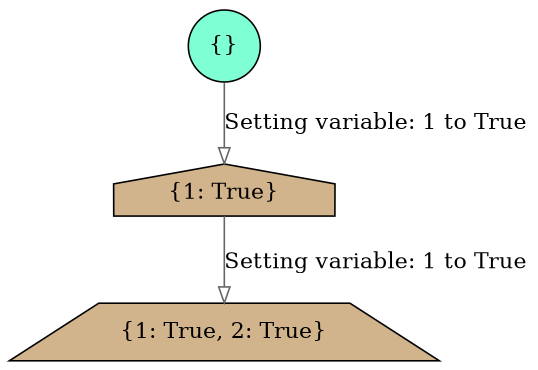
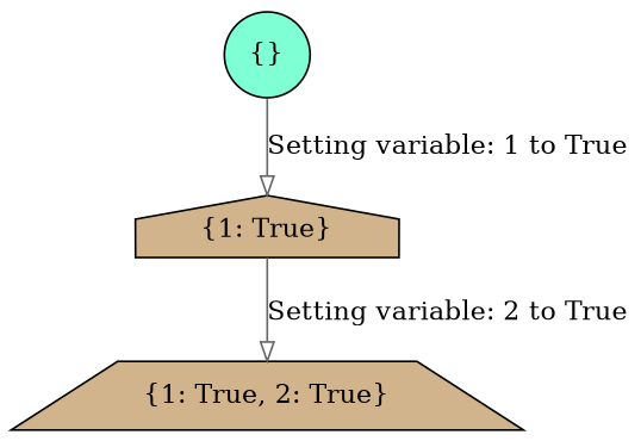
  digraph {
    spline=line
    node [style=filled fillcolor=tan]
    edge [color=gray40 arrowhead=onormal]
    "{}" [fillcolor=aquamarine shape=circle]
    "{1: True}" [shape=house]
    "{1: True, 2: True}" [shape=trapezium]
    "{}" -> "{1: True}" [label="Setting variable: 1 to True"]
-   "{1: True}" -> "{1: True, 2: True}" [label="Setting variable: 1 to True"]
+   "{1: True}" -> "{1: True, 2: True}" [label="Setting variable: 2 to True"]
  }
